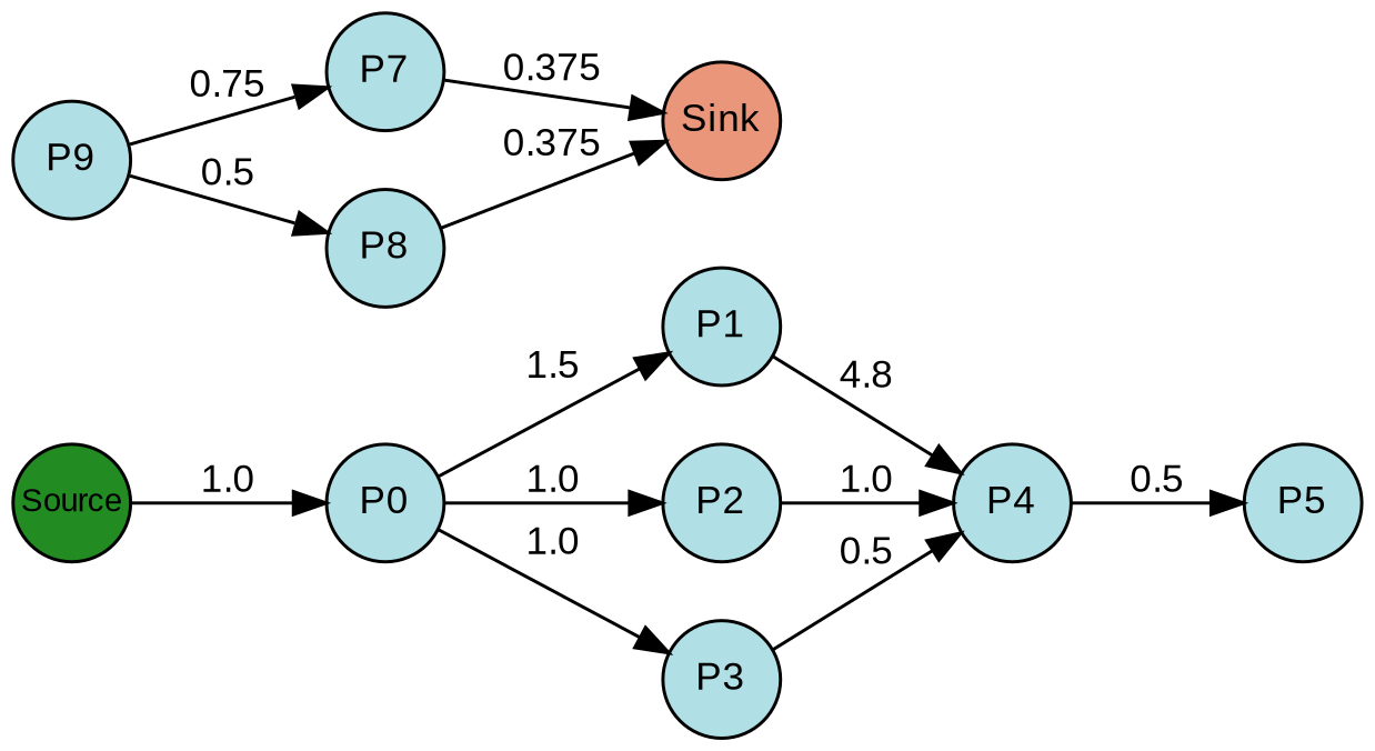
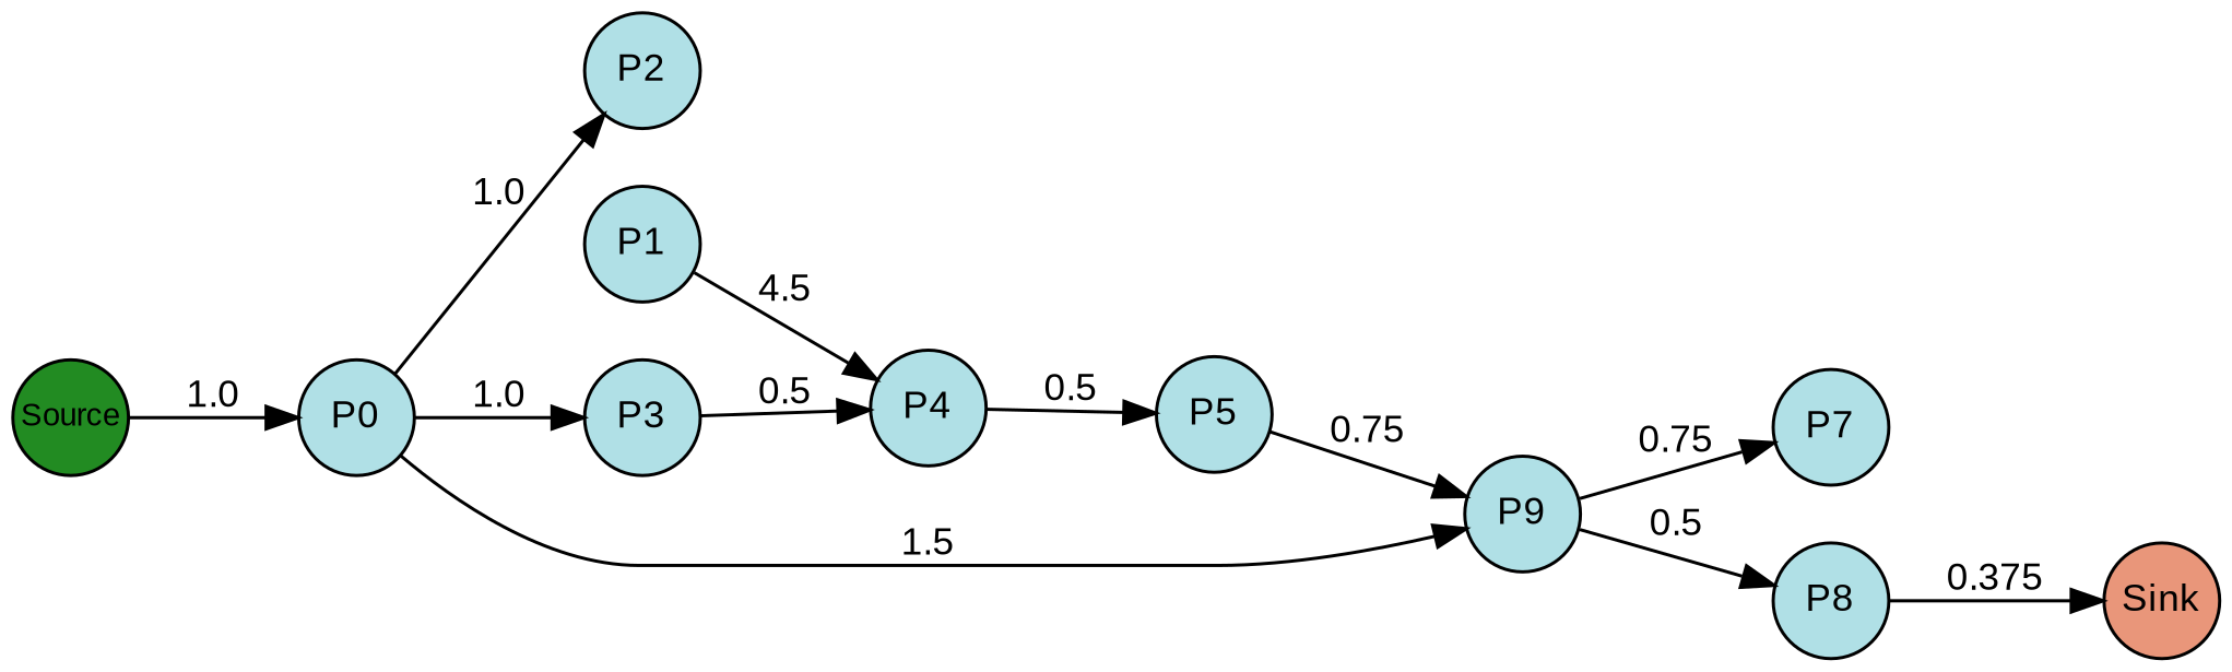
  digraph {
    rankdir=LR
    splines=true
    node [fillcolor=powderblue fixedsize=true fontcolor=black fontname=arial fontsize=12 margin=0 shape=circle style=filled]
    edge [fontcolor=black fontname=arial fontsize=12 margin=0]
    n1 [fillcolor=forestgreen fontsize=10 label=Source width=0.5]
    n2 [label=P0 width=0.5]
    n3 [label=P1 width=0.5]
    n4 [label=P2 width=0.5]
    n5 [label=P3 width=0.5]
    n6 [label=P4 width=0.5]
    n7 [label=P5 width=0.5]
    n8 [label=P9 width=0.5]
    n9 [label=P7 width=0.5]
    n10 [label=P8 width=0.5]
    n11 [fillcolor=darksalmon label=Sink width=0.5]
    subgraph sub_1 {
      rank=same
      n1
    }
    subgraph sub_2 {
      rank=same
      n2
    }
    subgraph sub_3 {
      rank=same
      n3
      n4
      n5
    }
    subgraph sub_4 {
      rank=same
      n6
    }
    subgraph sub_5 {
      rank=same
      n7
    }
    subgraph sub_6 {
      rank=same
      n8
    }
    subgraph sub_7 {
      rank=same
      n9
      n10
    }
    subgraph sub_8 {
      rank=same
      n11
    }
    n1 -> n2 [label=1.0]
-   n2 -> n3 [label=1.5]
+   n2 -> n8 [label=1.5]
    n2 -> n4 [label=1.0]
    n2 -> n5 [label=1.0]
-   n3 -> n6 [label=4.8]
-   n4 -> n6 [label=1.0]
+   n3 -> n6 [label=4.5]
    n5 -> n6 [label=0.5]
    n6 -> n7 [label=0.5]
+   n7 -> n8 [label=0.75]
    n8 -> n9 [label=0.75]
    n8 -> n10 [label=0.5]
-   n9 -> n11 [label=0.375]
    n10 -> n11 [label=0.375]
  }
